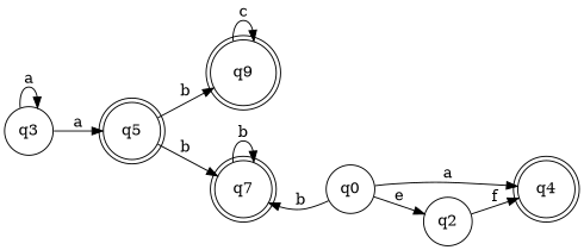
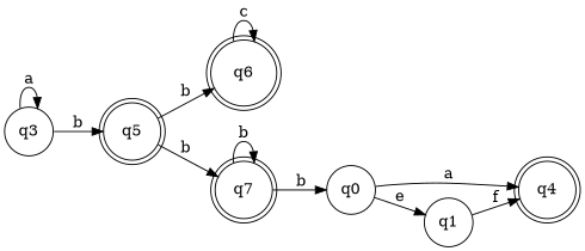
  digraph {
    alphabet=febca
    initialstate=q0
    rankdir=LR
    node [shape=doublecircle]
-   q6 [label=q9]
+   q6
    q5
    n3 [label=q7]
    q0 [shape=circle]
    q4
-   q1 [shape=circle label=q2]
+   q1 [shape=circle]
    q3 [shape=circle]
    q6 -> q6 [label=c]
    q5 -> q6 [label=b]
    q5 -> n3 [label=b]
    n3 -> n3 [label=b]
-   q0 -> n3 [label=b]
+   n3 -> q0 [label=b]
    q0 -> q4 [label=a]
    q0 -> q1 [label=e]
    q1 -> q4 [label=f]
-   q3 -> q5 [label=a]
+   q3 -> q5 [label=b]
    q3 -> q3 [label=a]
  }
